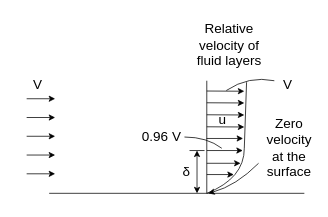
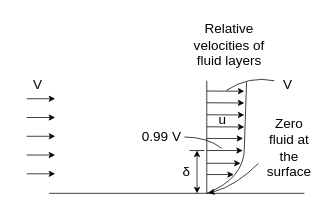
  <mxCell id="0" />
  <mxCell id="1" parent="0" />
  <mxCell id="2" value="" style="endArrow=none;html=1;rounded=0;" parent="1" edge="1"><mxGeometry width="50" height="50" relative="1" as="geometry"><mxPoint x="65" y="257" as="sourcePoint" /><mxPoint x="405" y="257" as="targetPoint" /></mxGeometry></mxCell>
  <mxCell id="3" value="" style="endArrow=none;html=1;rounded=0;" parent="1" edge="1"><mxGeometry width="50" height="50" relative="1" as="geometry"><mxPoint x="275" y="257" as="sourcePoint" /><mxPoint x="275" y="107" as="targetPoint" /></mxGeometry></mxCell>
  <mxCell id="4" value="" style="endArrow=none;html=1;rounded=0;curved=1;" parent="1" edge="1"><mxGeometry width="50" height="50" relative="1" as="geometry"><mxPoint x="275" y="257" as="sourcePoint" /><mxPoint x="325" y="197" as="targetPoint" /><Array as="points"><mxPoint x="325" y="237" /></Array></mxGeometry></mxCell>
  <mxCell id="5" value="" style="endArrow=none;html=1;rounded=0;" parent="1" edge="1"><mxGeometry width="50" height="50" relative="1" as="geometry"><mxPoint x="325" y="197" as="sourcePoint" /><mxPoint x="328" y="109" as="targetPoint" /></mxGeometry></mxCell>
  <mxCell id="6" value="" style="endArrow=classic;html=1;rounded=0;" parent="1" edge="1"><mxGeometry width="50" height="50" relative="1" as="geometry"><mxPoint x="35" y="231" as="sourcePoint" /><mxPoint x="73" y="231" as="targetPoint" /></mxGeometry></mxCell>
  <mxCell id="7" value="" style="endArrow=classic;html=1;rounded=0;" parent="1" edge="1"><mxGeometry width="50" height="50" relative="1" as="geometry"><mxPoint x="35" y="206" as="sourcePoint" /><mxPoint x="73" y="206" as="targetPoint" /></mxGeometry></mxCell>
  <mxCell id="8" value="" style="endArrow=classic;html=1;rounded=0;" parent="1" edge="1"><mxGeometry width="50" height="50" relative="1" as="geometry"><mxPoint x="35" y="181" as="sourcePoint" /><mxPoint x="73" y="181" as="targetPoint" /></mxGeometry></mxCell>
  <mxCell id="9" value="" style="endArrow=classic;html=1;rounded=0;" parent="1" edge="1"><mxGeometry width="50" height="50" relative="1" as="geometry"><mxPoint x="35" y="156" as="sourcePoint" /><mxPoint x="73" y="156" as="targetPoint" /></mxGeometry></mxCell>
  <mxCell id="10" value="" style="endArrow=classic;html=1;rounded=0;" parent="1" edge="1"><mxGeometry width="50" height="50" relative="1" as="geometry"><mxPoint x="35" y="131" as="sourcePoint" /><mxPoint x="73" y="131" as="targetPoint" /></mxGeometry></mxCell>
  <mxCell id="11" value="&lt;font style=&quot;font-size: 18px;&quot;&gt;V&lt;/font&gt;" style="text;html=1;align=center;verticalAlign=middle;whiteSpace=wrap;rounded=0;" parent="1" vertex="1"><mxGeometry x="20" y="97" width="60" height="30" as="geometry" /></mxCell>
  <mxCell id="12" value="&lt;font style=&quot;font-size: 18px;&quot;&gt;V&lt;/font&gt;" style="text;html=1;align=center;verticalAlign=middle;whiteSpace=wrap;rounded=0;" parent="1" vertex="1"><mxGeometry x="353" y="97" width="60" height="30" as="geometry" /></mxCell>
- <mxCell id="13" value="&lt;font style=&quot;font-size: 18px;&quot;&gt;Zero velocity at the surface&lt;/font&gt;" style="text;html=1;align=center;verticalAlign=middle;whiteSpace=wrap;rounded=0;" parent="1" vertex="1"><mxGeometry x="355" y="127" width="60" height="140" as="geometry" /></mxCell>
- <mxCell id="14" value="&lt;font style=&quot;font-size: 18px;&quot;&gt;0.96 V&lt;/font&gt;" style="text;html=1;align=center;verticalAlign=middle;whiteSpace=wrap;rounded=0;" parent="1" vertex="1"><mxGeometry x="185.26" y="167" width="60" height="30" as="geometry" /></mxCell>
+ <mxCell id="13" value="&lt;font style=&quot;font-size: 18px;&quot;&gt;Zero fluid at the surface&lt;/font&gt;" style="text;html=1;align=center;verticalAlign=middle;whiteSpace=wrap;rounded=0;" parent="1" vertex="1"><mxGeometry x="355" y="127" width="60" height="140" as="geometry" /></mxCell>
+ <mxCell id="14" value="&lt;font style=&quot;font-size: 18px;&quot;&gt;0.99 V&lt;/font&gt;" style="text;html=1;align=center;verticalAlign=middle;whiteSpace=wrap;rounded=0;" parent="1" vertex="1"><mxGeometry x="185.26" y="167" width="60" height="30" as="geometry" /></mxCell>
  <mxCell id="15" value="&lt;span style=&quot;font-family: &amp;quot;Google Sans&amp;quot;, Arial, sans-serif; font-size: 18px; text-align: start;&quot;&gt;&lt;font style=&quot;color: rgb(0, 0, 0);&quot;&gt;δ&lt;/font&gt;&lt;/span&gt;" style="text;html=1;align=center;verticalAlign=middle;whiteSpace=wrap;rounded=0;" parent="1" vertex="1"><mxGeometry x="218" y="213" width="60" height="30" as="geometry" /></mxCell>
  <mxCell id="16" value="" style="endArrow=classic;startArrow=classic;html=1;rounded=0;" parent="1" edge="1"><mxGeometry width="50" height="50" relative="1" as="geometry"><mxPoint x="262" y="257" as="sourcePoint" /><mxPoint x="262" y="200" as="targetPoint" /></mxGeometry></mxCell>
  <mxCell id="17" value="" style="endArrow=none;html=1;rounded=0;" parent="1" edge="1"><mxGeometry width="50" height="50" relative="1" as="geometry"><mxPoint x="252" y="200" as="sourcePoint" /><mxPoint x="272" y="200" as="targetPoint" /></mxGeometry></mxCell>
  <mxCell id="18" value="" style="endArrow=none;html=1;rounded=0;curved=1;" parent="1" edge="1"><mxGeometry width="50" height="50" relative="1" as="geometry"><mxPoint x="245.26" y="182" as="sourcePoint" /><mxPoint x="295" y="197" as="targetPoint" /><Array as="points"><mxPoint x="275.26" y="182" /></Array></mxGeometry></mxCell>
  <mxCell id="19" value="" style="endArrow=classic;html=1;rounded=0;curved=1;" parent="1" edge="1"><mxGeometry width="50" height="50" relative="1" as="geometry"><mxPoint x="344" y="217" as="sourcePoint" /><mxPoint x="277" y="257" as="targetPoint" /><Array as="points"><mxPoint x="314" y="247" /></Array></mxGeometry></mxCell>
- <mxCell id="20" value="&lt;font style=&quot;font-size: 18px;&quot;&gt;Relative velocity of fluid layers&lt;/font&gt;" style="text;html=1;align=center;verticalAlign=middle;whiteSpace=wrap;rounded=0;" parent="1" vertex="1"><mxGeometry x="255.26" y="20" width="99.74" height="80" as="geometry" /></mxCell>
+ <mxCell id="20" value="&lt;font style=&quot;font-size: 18px;&quot;&gt;Relative velocities of fluid layers&lt;/font&gt;" style="text;html=1;align=center;verticalAlign=middle;whiteSpace=wrap;rounded=0;" parent="1" vertex="1"><mxGeometry x="255.26" y="20" width="99.74" height="80" as="geometry" /></mxCell>
  <mxCell id="21" value="&lt;font style=&quot;font-size: 18px;&quot;&gt;u&lt;/font&gt;" style="text;html=1;align=center;verticalAlign=middle;whiteSpace=wrap;rounded=0;" parent="1" vertex="1"><mxGeometry x="266" y="144" width="60" height="30" as="geometry" /></mxCell>
  <mxCell id="22" value="" style="endArrow=none;html=1;rounded=0;curved=1;" parent="1" edge="1"><mxGeometry width="50" height="50" relative="1" as="geometry"><mxPoint x="301" y="120" as="sourcePoint" /><mxPoint x="365" y="107" as="targetPoint" /><Array as="points"><mxPoint x="331" y="100" /></Array></mxGeometry></mxCell>
  <mxCell id="23" value="" style="endArrow=classic;html=1;rounded=0;" parent="1" edge="1"><mxGeometry width="50" height="50" relative="1" as="geometry"><mxPoint x="275" y="120.72" as="sourcePoint" /><mxPoint x="325" y="121" as="targetPoint" /></mxGeometry></mxCell>
  <mxCell id="24" value="" style="endArrow=classic;html=1;rounded=0;" parent="1" edge="1"><mxGeometry width="50" height="50" relative="1" as="geometry"><mxPoint x="275" y="136.36" as="sourcePoint" /><mxPoint x="325" y="136.64" as="targetPoint" /></mxGeometry></mxCell>
  <mxCell id="25" value="" style="endArrow=classic;html=1;rounded=0;" parent="1" edge="1"><mxGeometry width="50" height="50" relative="1" as="geometry"><mxPoint x="275" y="152.36" as="sourcePoint" /><mxPoint x="325" y="152.64" as="targetPoint" /></mxGeometry></mxCell>
  <mxCell id="26" value="" style="endArrow=classic;html=1;rounded=0;" parent="1" edge="1"><mxGeometry width="50" height="50" relative="1" as="geometry"><mxPoint x="275" y="168.36" as="sourcePoint" /><mxPoint x="325" y="168.64" as="targetPoint" /></mxGeometry></mxCell>
  <mxCell id="27" value="" style="endArrow=classic;html=1;rounded=0;" parent="1" edge="1"><mxGeometry width="50" height="50" relative="1" as="geometry"><mxPoint x="274.63" y="183.93" as="sourcePoint" /><mxPoint x="323.37" y="183.93" as="targetPoint" /></mxGeometry></mxCell>
  <mxCell id="28" value="" style="endArrow=classic;html=1;rounded=0;" parent="1" edge="1"><mxGeometry width="50" height="50" relative="1" as="geometry"><mxPoint x="275" y="200" as="sourcePoint" /><mxPoint x="323" y="200" as="targetPoint" /></mxGeometry></mxCell>
  <mxCell id="29" value="" style="endArrow=classic;html=1;rounded=0;" parent="1" edge="1"><mxGeometry width="50" height="50" relative="1" as="geometry"><mxPoint x="275" y="217" as="sourcePoint" /><mxPoint x="320" y="217" as="targetPoint" /></mxGeometry></mxCell>
  <mxCell id="30" value="" style="endArrow=classic;html=1;rounded=0;" parent="1" edge="1"><mxGeometry width="50" height="50" relative="1" as="geometry"><mxPoint x="275" y="232" as="sourcePoint" /><mxPoint x="311" y="232" as="targetPoint" /></mxGeometry></mxCell>
